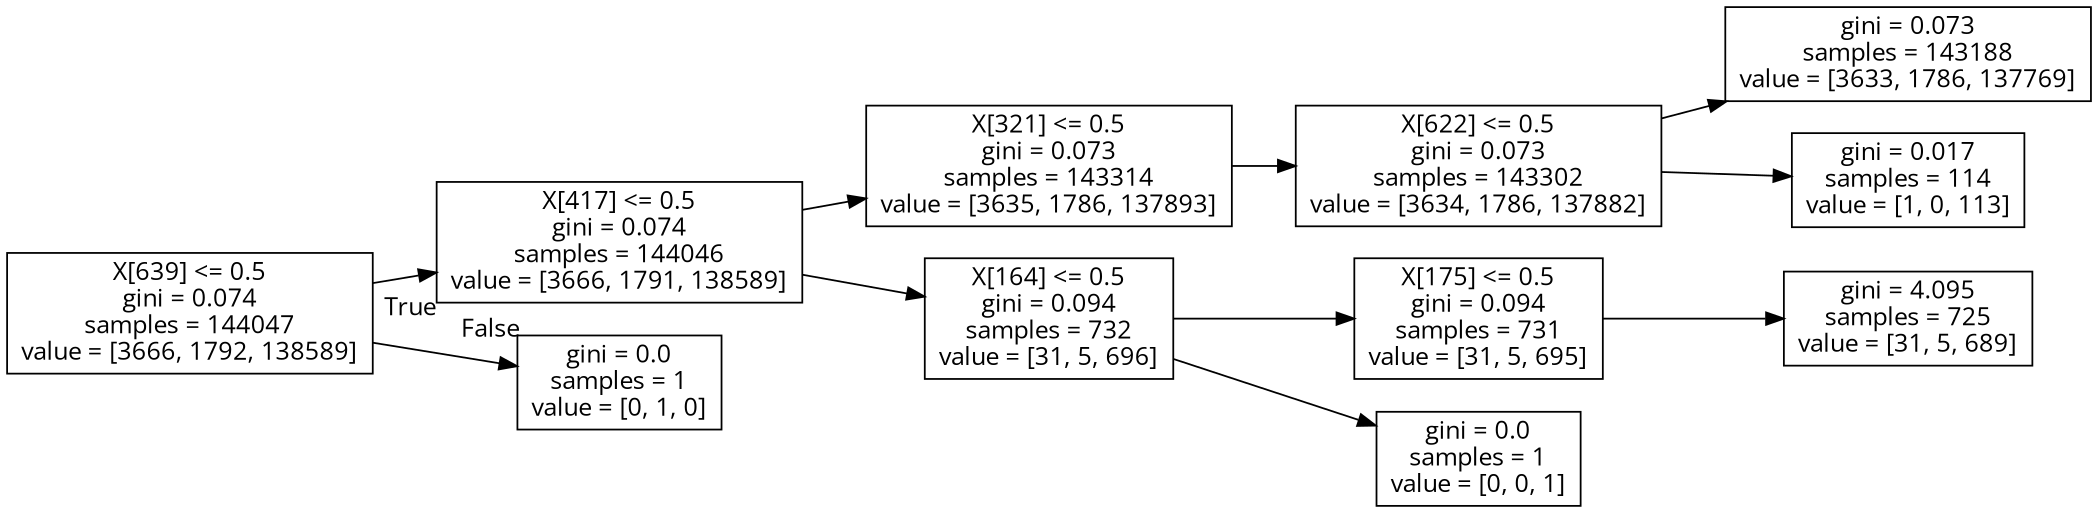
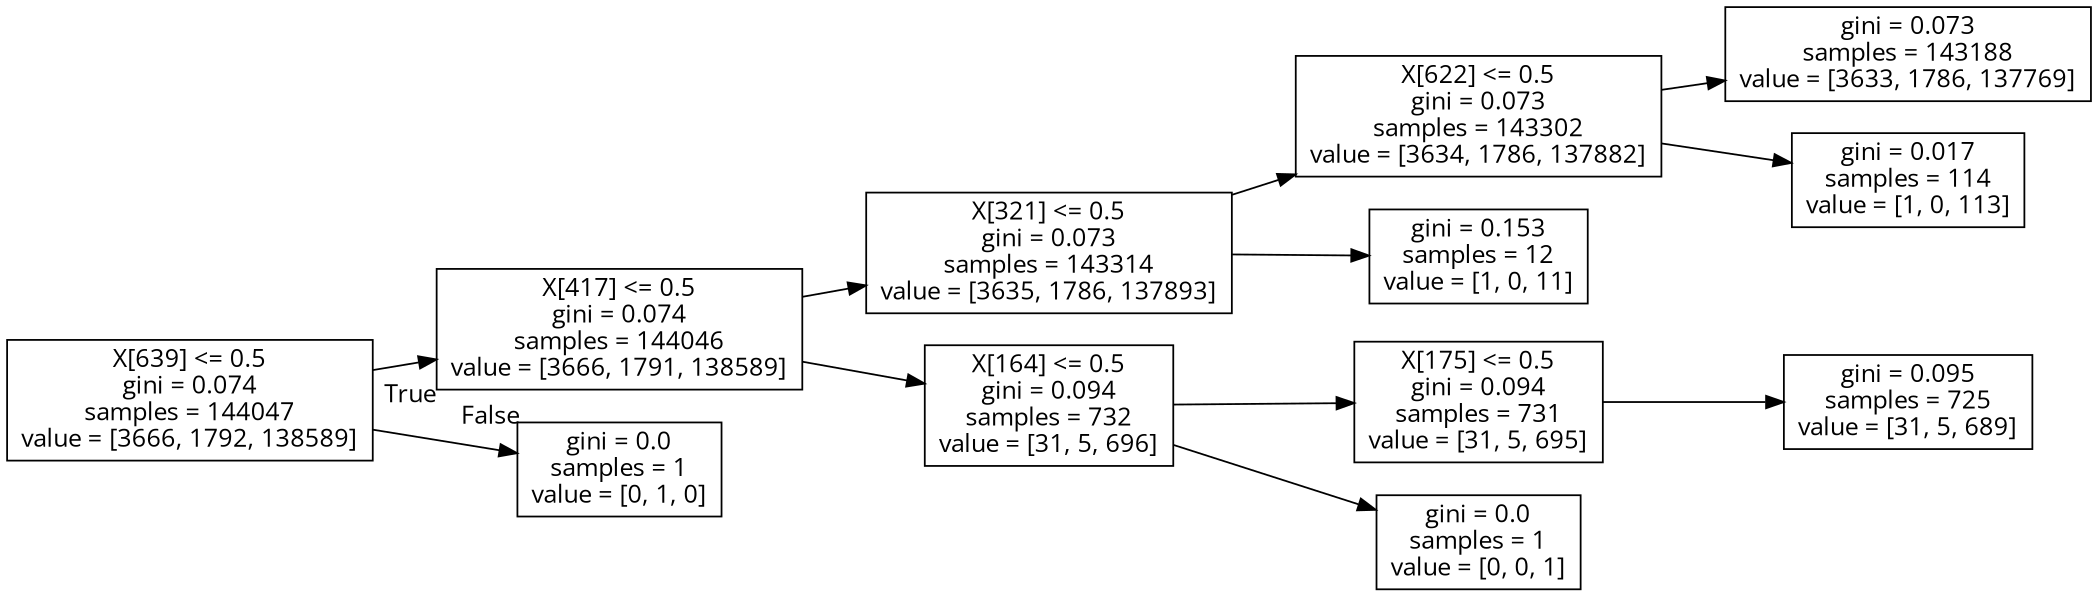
  digraph {
    fontname="Open Sans"
    rankdir=LR
    node [fontname="Open Sans" shape=box]
    edge [fontname="Open Sans"]
    n1 [label="X[639] <= 0.5\ngini = 0.074\nsamples = 144047\nvalue = [3666, 1792, 138589]"]
    n2 [label="X[417] <= 0.5\ngini = 0.074\nsamples = 144046\nvalue = [3666, 1791, 138589]"]
    n3 [label="gini = 0.0\nsamples = 1\nvalue = [0, 1, 0]"]
    n4 [label="X[321] <= 0.5\ngini = 0.073\nsamples = 143314\nvalue = [3635, 1786, 137893]"]
    n5 [label="X[164] <= 0.5\ngini = 0.094\nsamples = 732\nvalue = [31, 5, 696]"]
    n6 [label="X[622] <= 0.5\ngini = 0.073\nsamples = 143302\nvalue = [3634, 1786, 137882]"]
+   n7 [label="gini = 0.153\nsamples = 12\nvalue = [1, 0, 11]"]
    n8 [label="X[175] <= 0.5\ngini = 0.094\nsamples = 731\nvalue = [31, 5, 695]"]
    n9 [label="gini = 0.0\nsamples = 1\nvalue = [0, 0, 1]"]
    n10 [label="gini = 0.073\nsamples = 143188\nvalue = [3633, 1786, 137769]"]
    n11 [label="gini = 0.017\nsamples = 114\nvalue = [1, 0, 113]"]
-   n12 [label="gini = 4.095\nsamples = 725\nvalue = [31, 5, 689]"]
+   n12 [label="gini = 0.095\nsamples = 725\nvalue = [31, 5, 689]"]
    n1 -> n2 [headlabel=True labelangle=45 labeldistance=2.5]
    n1 -> n3 [headlabel=False labelangle=-45 labeldistance=2.5]
    n2 -> n4
    n2 -> n5
    n4 -> n6
+   n4 -> n7
    n5 -> n8
    n5 -> n9
    n6 -> n10
    n6 -> n11
    n8 -> n12
  }
